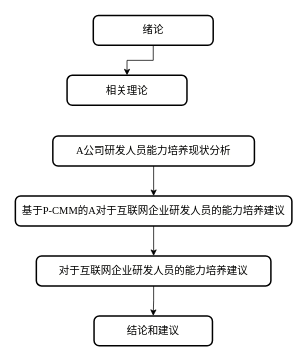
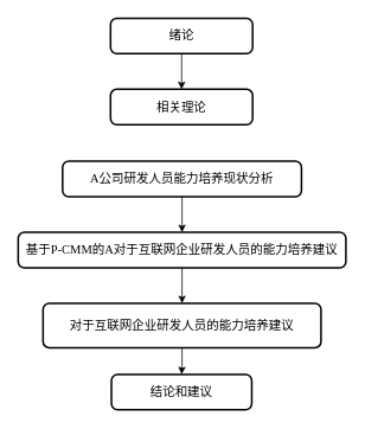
  <mxCell id="0" />
  <mxCell id="1" parent="0" />
  <mxCell id="2" value="" style="edgeStyle=orthogonalEdgeStyle;rounded=0;orthogonalLoop=1;jettySize=auto;html=1;" parent="1" source="3" target="11" edge="1"><mxGeometry relative="1" as="geometry" /></mxCell>
  <mxCell id="3" value="&lt;div style=&quot;background-color: rgb(255, 255, 254); font-family: Consolas, &amp;quot;Courier New&amp;quot;, monospace; font-size: 14px; line-height: 19px; white-space: pre;&quot;&gt;&lt;span&gt;&lt;font style=&quot;color: rgb(0, 0, 0);&quot;&gt;绪论&lt;/font&gt;&lt;/span&gt;&lt;/div&gt;" style="rounded=1;whiteSpace=wrap;html=1;absoluteArcSize=1;arcSize=14;strokeWidth=2;" parent="1" vertex="1"><mxGeometry x="124" y="20" width="160" height="40" as="geometry" /></mxCell>
  <mxCell id="4" value="" style="edgeStyle=orthogonalEdgeStyle;rounded=0;orthogonalLoop=1;jettySize=auto;html=1;" parent="1" source="5" target="7" edge="1"><mxGeometry relative="1" as="geometry" /></mxCell>
  <mxCell id="5" value="&lt;div style=&quot;background-color: rgb(255, 255, 254); font-family: Consolas, &amp;quot;Courier New&amp;quot;, monospace; font-size: 14px; line-height: 19px; white-space: pre;&quot;&gt;&lt;p class=&quot;MsoNormal&quot;&gt;&lt;span style=&quot;mso-spacerun:'yes';font-family:宋体;font-size:10.5pt;&lt;br/&gt;mso-font-kerning:1.0pt;&quot;&gt;&lt;font face=&quot;宋体&quot;&gt;基于&lt;/font&gt;&lt;font face=&quot;Times New Roman&quot;&gt;P-CMM&lt;/font&gt;&lt;font face=&quot;宋体&quot;&gt;的&lt;/font&gt;&lt;font face=&quot;Times New Roman&quot;&gt;A&lt;/font&gt;&lt;font face=&quot;宋体&quot;&gt;对于互联网企业研发人员的能力培养建议&lt;/font&gt;&lt;/span&gt;&lt;/p&gt;&lt;/div&gt;" style="rounded=1;whiteSpace=wrap;html=1;absoluteArcSize=1;arcSize=14;strokeWidth=2;" parent="1" vertex="1"><mxGeometry x="20" y="261" width="369" height="40" as="geometry" /></mxCell>
  <mxCell id="6" value="" style="edgeStyle=orthogonalEdgeStyle;rounded=0;orthogonalLoop=1;jettySize=auto;html=1;" parent="1" source="7" target="8" edge="1"><mxGeometry relative="1" as="geometry" /></mxCell>
- <mxCell id="7" value="&lt;div style=&quot;background-color: rgb(255, 255, 254); font-family: Consolas, &amp;quot;Courier New&amp;quot;, monospace; font-size: 14px; line-height: 19px; white-space: pre;&quot;&gt;&lt;p class=&quot;MsoNormal&quot;&gt;&lt;span style=&quot;mso-spacerun:'yes';font-family:宋体;font-size:10.5pt;&lt;br/&gt;mso-font-kerning:1.0pt;&quot;&gt;对于互联网企业研发人员的能力培养建议&lt;/span&gt;&lt;/p&gt;&lt;/div&gt;" style="rounded=1;whiteSpace=wrap;html=1;absoluteArcSize=1;arcSize=14;strokeWidth=2;" parent="1" vertex="1"><mxGeometry x="48" y="341" width="313" height="40" as="geometry" /></mxCell>
+ <mxCell id="7" value="&lt;div style=&quot;background-color: rgb(255, 255, 254); font-family: Consolas, &amp;quot;Courier New&amp;quot;, monospace; font-size: 14px; line-height: 19px; white-space: pre;&quot;&gt;&lt;p class=&quot;MsoNormal&quot;&gt;&lt;span style=&quot;mso-spacerun:'yes';font-family:宋体;font-size:10.5pt;&lt;br/&gt;mso-font-kerning:1.0pt;&quot;&gt;对于互联网企业研发人员的能力培养建议&lt;/span&gt;&lt;/p&gt;&lt;/div&gt;" style="rounded=1;whiteSpace=wrap;html=1;absoluteArcSize=1;arcSize=14;strokeWidth=2;" parent="1" vertex="1"><mxGeometry x="48" y="341" width="313" height="50" as="geometry" /></mxCell>
  <mxCell id="8" value="&lt;div style=&quot;background-color: rgb(255, 255, 254); font-family: Consolas, &amp;quot;Courier New&amp;quot;, monospace; font-size: 14px; line-height: 19px; white-space: pre;&quot;&gt;&lt;div style=&quot;line-height: 19px;&quot;&gt;&lt;span style=&quot;&quot;&gt;结论和建议&lt;/span&gt;&lt;/div&gt;&lt;/div&gt;" style="rounded=1;whiteSpace=wrap;html=1;absoluteArcSize=1;arcSize=14;strokeWidth=2;fontColor=#000000;" parent="1" vertex="1"><mxGeometry x="125" y="421" width="158" height="40" as="geometry" /></mxCell>
  <mxCell id="9" value="" style="edgeStyle=orthogonalEdgeStyle;rounded=0;orthogonalLoop=1;jettySize=auto;html=1;" parent="1" source="10" target="5" edge="1"><mxGeometry relative="1" as="geometry" /></mxCell>
  <mxCell id="10" value="&lt;div style=&quot;background-color: rgb(255, 255, 254); font-family: Consolas, &amp;quot;Courier New&amp;quot;, monospace; font-size: 14px; line-height: 19px; white-space: pre;&quot;&gt;&lt;p class=&quot;MsoNormal&quot;&gt;&lt;span style=&quot;mso-spacerun:'yes';font-family:宋体;font-size:10.5pt;&lt;br/&gt;mso-font-kerning:1.0pt;&quot;&gt;&lt;font face=&quot;Times New Roman&quot;&gt;A&lt;/font&gt;&lt;font face=&quot;宋体&quot;&gt;公司研发人员能力培养现状分析&lt;/font&gt;&lt;/span&gt;&lt;/p&gt;&lt;/div&gt;" style="rounded=1;whiteSpace=wrap;html=1;absoluteArcSize=1;arcSize=14;strokeWidth=2;" parent="1" vertex="1"><mxGeometry x="70" y="181" width="269" height="40" as="geometry" /></mxCell>
- <mxCell id="11" value="&lt;div style=&quot;background-color: rgb(255, 255, 254); font-family: Consolas, &amp;quot;Courier New&amp;quot;, monospace; font-size: 14px; line-height: 19px; white-space: pre;&quot;&gt;&lt;p class=&quot;MsoNormal&quot;&gt;&lt;span style=&quot;mso-spacerun:'yes';font-family:宋体;font-size:10.5pt;&lt;br/&gt;mso-font-kerning:1.0pt;&quot;&gt;相关理论&lt;/span&gt;&lt;/p&gt;&lt;/div&gt;" style="rounded=1;whiteSpace=wrap;html=1;absoluteArcSize=1;arcSize=14;strokeWidth=2;" parent="1" vertex="1"><mxGeometry x="89" y="100" width="160" height="40" as="geometry" /></mxCell>
+ <mxCell id="11" value="&lt;div style=&quot;background-color: rgb(255, 255, 254); font-family: Consolas, &amp;quot;Courier New&amp;quot;, monospace; font-size: 14px; line-height: 19px; white-space: pre;&quot;&gt;&lt;p class=&quot;MsoNormal&quot;&gt;&lt;span style=&quot;mso-spacerun:'yes';font-family:宋体;font-size:10.5pt;&lt;br/&gt;mso-font-kerning:1.0pt;&quot;&gt;相关理论&lt;/span&gt;&lt;/p&gt;&lt;/div&gt;" style="rounded=1;whiteSpace=wrap;html=1;absoluteArcSize=1;arcSize=14;strokeWidth=2;" parent="1" vertex="1"><mxGeometry x="124" y="100" width="160" height="40" as="geometry" /></mxCell>
